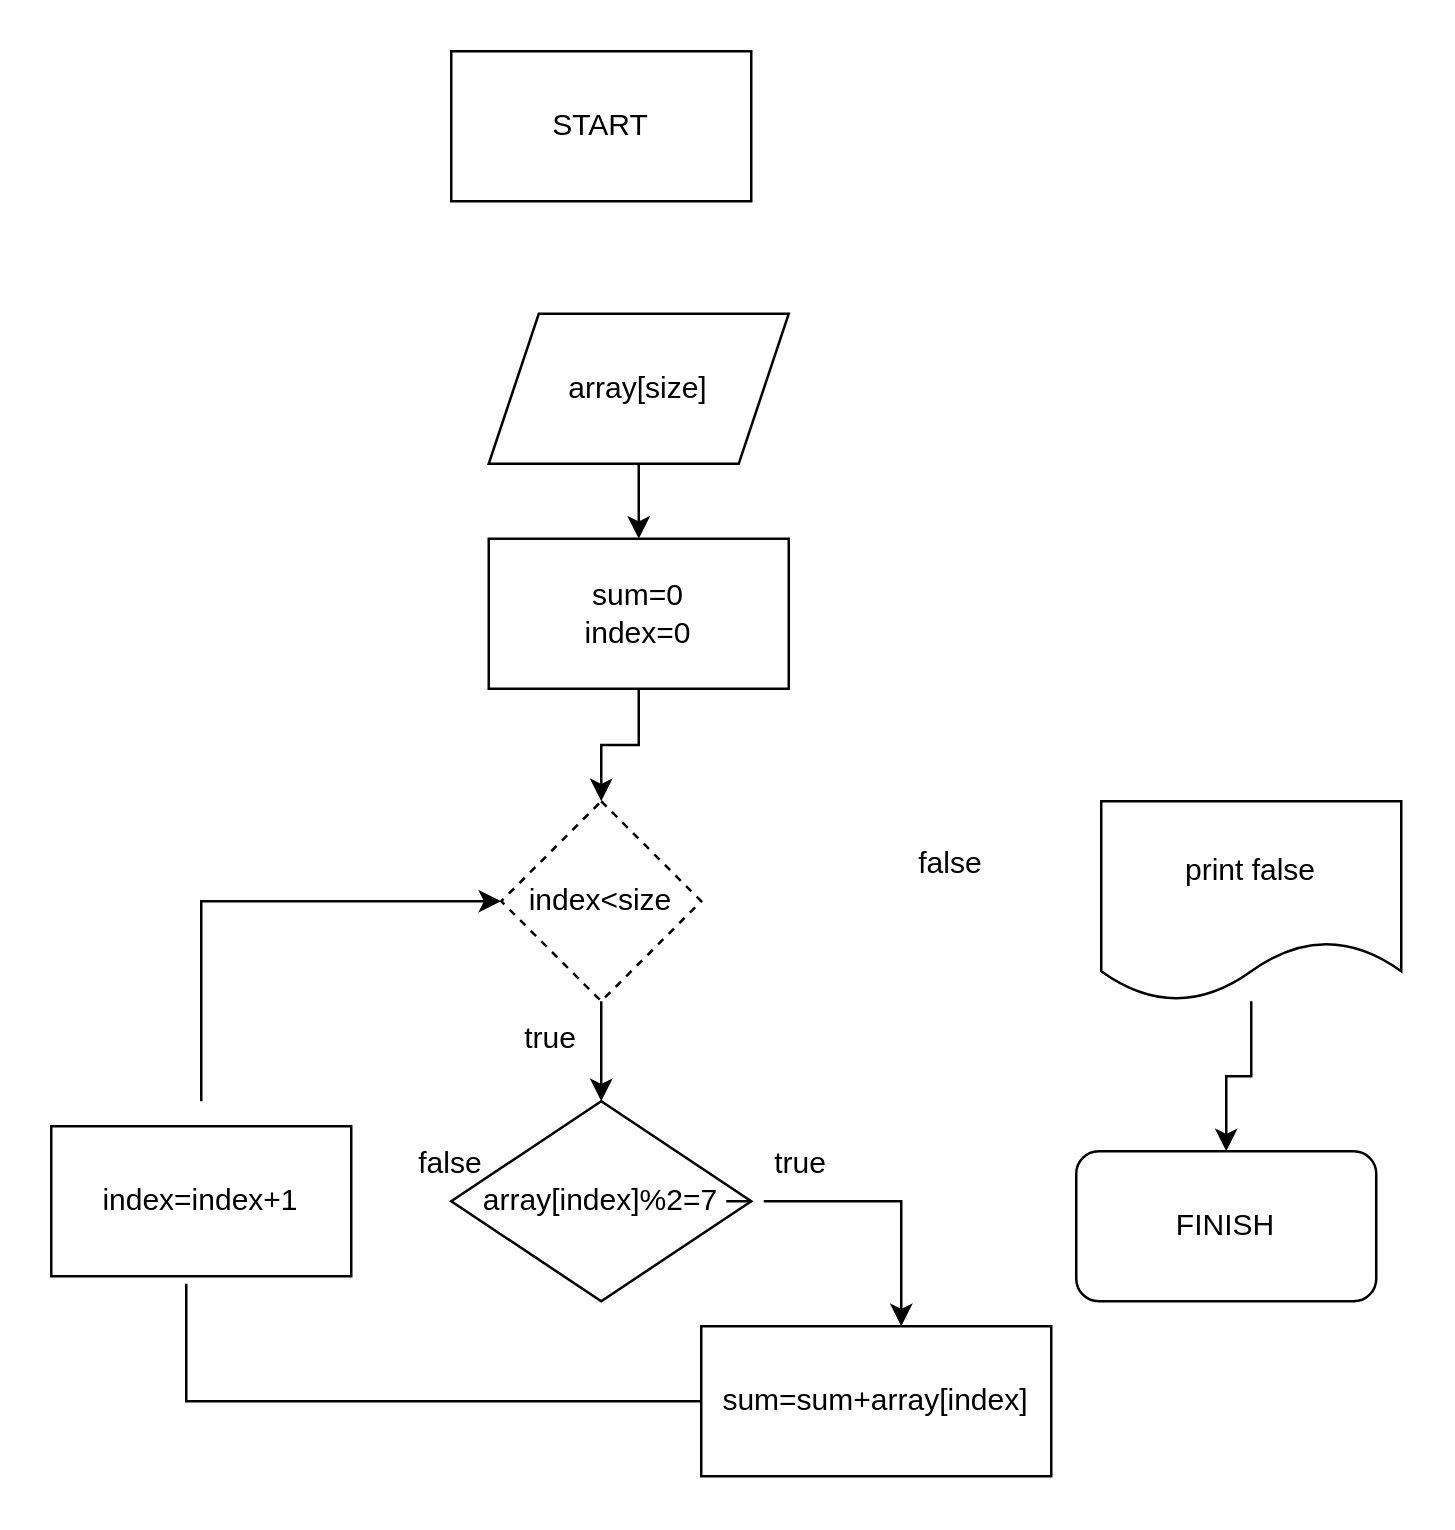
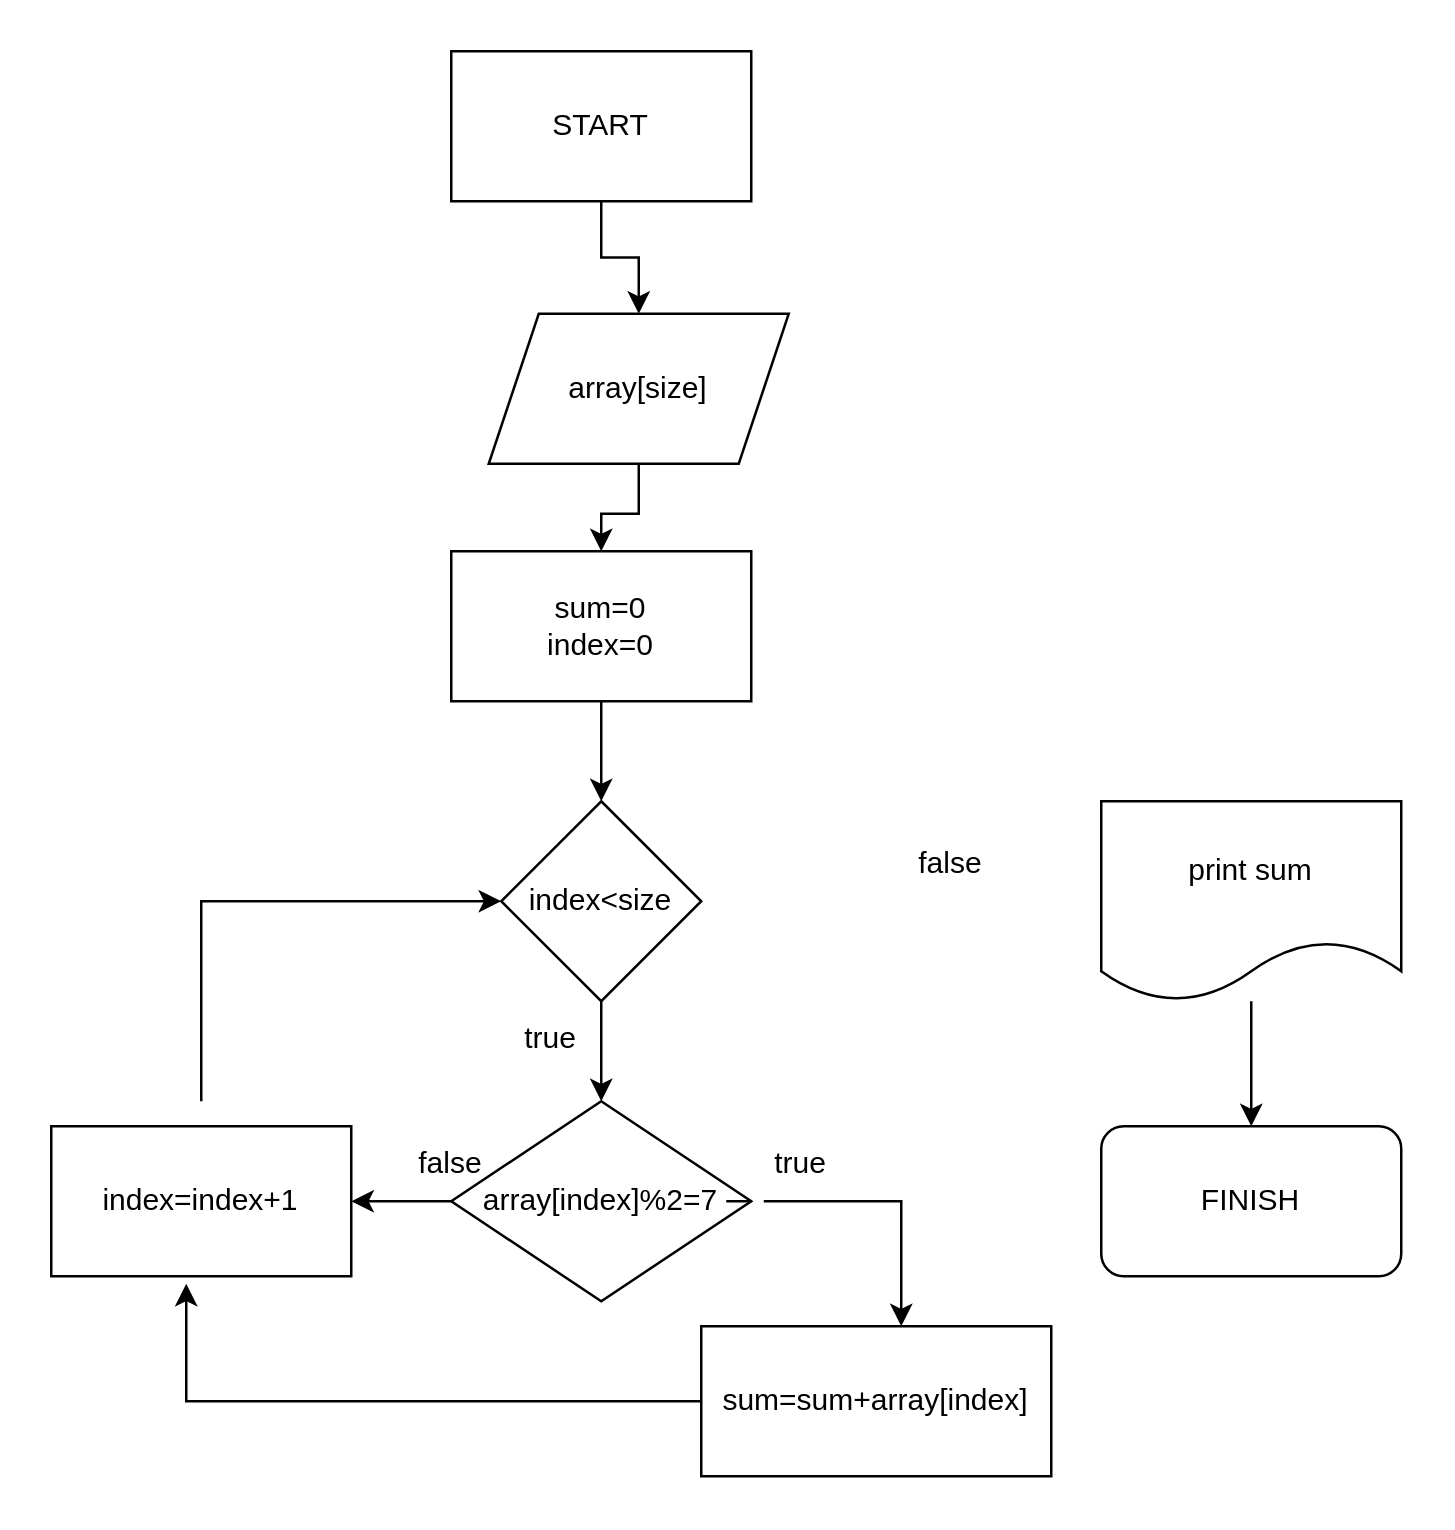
  <mxCell id="0" />
  <mxCell id="1" parent="0" />
+ <mxCell id="2" value="" style="edgeStyle=orthogonalEdgeStyle;rounded=0;orthogonalLoop=1;jettySize=auto;html=1;" edge="1" parent="1" source="3" target="5"><mxGeometry relative="1" as="geometry" /></mxCell>
  <mxCell id="3" value="START" style="whiteSpace=wrap;html=1;rounded=0;" vertex="1" parent="1"><mxGeometry x="180" y="20" width="120" height="60" as="geometry" /></mxCell>
  <mxCell id="4" value="" style="edgeStyle=orthogonalEdgeStyle;rounded=0;orthogonalLoop=1;jettySize=auto;html=1;" edge="1" parent="1" source="5" target="7"><mxGeometry relative="1" as="geometry" /></mxCell>
  <mxCell id="5" value="array[size]" style="shape=parallelogram;perimeter=parallelogramPerimeter;whiteSpace=wrap;html=1;fixedSize=1;" vertex="1" parent="1"><mxGeometry x="195" y="125" width="120" height="60" as="geometry" /></mxCell>
  <mxCell id="6" value="" style="edgeStyle=orthogonalEdgeStyle;rounded=0;orthogonalLoop=1;jettySize=auto;html=1;" edge="1" parent="1" source="7" target="9"><mxGeometry relative="1" as="geometry" /></mxCell>
- <mxCell id="7" value="sum=0&lt;br&gt;index=0" style="rounded=0;whiteSpace=wrap;html=1;" vertex="1" parent="1"><mxGeometry x="195" y="215" width="120" height="60" as="geometry" /></mxCell>
+ <mxCell id="7" value="sum=0&lt;br&gt;index=0" style="rounded=0;whiteSpace=wrap;html=1;" vertex="1" parent="1"><mxGeometry x="180" y="220" width="120" height="60" as="geometry" /></mxCell>
  <mxCell id="8" value="" style="edgeStyle=orthogonalEdgeStyle;rounded=0;orthogonalLoop=1;jettySize=auto;html=1;" edge="1" parent="1" source="9" target="12"><mxGeometry relative="1" as="geometry" /></mxCell>
- <mxCell id="9" value="index&amp;lt;size" style="rhombus;whiteSpace=wrap;html=1;dashed=1;" vertex="1" parent="1"><mxGeometry x="200" y="320" width="80" height="80" as="geometry" /></mxCell>
+ <mxCell id="9" value="index&amp;lt;size" style="rhombus;whiteSpace=wrap;html=1;" vertex="1" parent="1"><mxGeometry x="200" y="320" width="80" height="80" as="geometry" /></mxCell>
  <mxCell id="10" value="" style="edgeStyle=orthogonalEdgeStyle;rounded=0;orthogonalLoop=1;jettySize=auto;html=1;startArrow=none;exitX=0.25;exitY=1;exitDx=0;exitDy=0;" edge="1" parent="1" source="24" target="14"><mxGeometry relative="1" as="geometry"><Array as="points"><mxPoint x="360" y="480" /></Array></mxGeometry></mxCell>
+ <mxCell id="11" value="" style="edgeStyle=orthogonalEdgeStyle;rounded=0;orthogonalLoop=1;jettySize=auto;html=1;" edge="1" parent="1" source="12" target="15"><mxGeometry relative="1" as="geometry" /></mxCell>
  <mxCell id="12" value="array[index]%2=7" style="rhombus;whiteSpace=wrap;html=1;" vertex="1" parent="1"><mxGeometry x="180" y="440" width="120" height="80" as="geometry" /></mxCell>
- <mxCell id="13" value="" style="edgeStyle=orthogonalEdgeStyle;rounded=0;orthogonalLoop=1;jettySize=auto;html=1;entryX=0.45;entryY=1.05;entryDx=0;entryDy=0;entryPerimeter=0;endArrow=none;" edge="1" parent="1" source="14" target="15"><mxGeometry relative="1" as="geometry"><mxPoint x="410" y="590" as="targetPoint" /><Array as="points"><mxPoint x="410" y="560" /><mxPoint x="74" y="560" /></Array></mxGeometry></mxCell>
+ <mxCell id="13" value="" style="edgeStyle=orthogonalEdgeStyle;rounded=0;orthogonalLoop=1;jettySize=auto;html=1;entryX=0.45;entryY=1.05;entryDx=0;entryDy=0;entryPerimeter=0;" edge="1" parent="1" source="14" target="15"><mxGeometry relative="1" as="geometry"><mxPoint x="410" y="590" as="targetPoint" /><Array as="points"><mxPoint x="410" y="560" /><mxPoint x="74" y="560" /></Array></mxGeometry></mxCell>
  <mxCell id="14" value="sum=sum+array[index]" style="rounded=0;whiteSpace=wrap;html=1;" vertex="1" parent="1"><mxGeometry x="280" y="530" width="140" height="60" as="geometry" /></mxCell>
  <mxCell id="15" value="index=index+1" style="whiteSpace=wrap;html=1;" vertex="1" parent="1"><mxGeometry x="20" y="450" width="120" height="60" as="geometry" /></mxCell>
  <mxCell id="16" value="false" style="text;html=1;strokeColor=none;fillColor=none;align=center;verticalAlign=middle;whiteSpace=wrap;rounded=0;" vertex="1" parent="1"><mxGeometry x="150" y="450" width="60" height="30" as="geometry" /></mxCell>
  <mxCell id="17" value="" style="endArrow=classic;html=1;rounded=0;entryX=0;entryY=0.5;entryDx=0;entryDy=0;" edge="1" parent="1" target="9"><mxGeometry width="50" height="50" relative="1" as="geometry"><mxPoint x="80" y="440" as="sourcePoint" /><mxPoint x="270" y="520" as="targetPoint" /><Array as="points"><mxPoint x="80" y="360" /></Array></mxGeometry></mxCell>
  <mxCell id="18" value="true" style="text;html=1;strokeColor=none;fillColor=none;align=center;verticalAlign=middle;whiteSpace=wrap;rounded=0;" vertex="1" parent="1"><mxGeometry x="190" y="400" width="60" height="30" as="geometry" /></mxCell>
  <mxCell id="19" value="false" style="text;html=1;strokeColor=none;fillColor=none;align=center;verticalAlign=middle;whiteSpace=wrap;rounded=0;" vertex="1" parent="1"><mxGeometry x="360" y="330" width="40" height="30" as="geometry" /></mxCell>
  <mxCell id="20" value="" style="edgeStyle=orthogonalEdgeStyle;rounded=0;orthogonalLoop=1;jettySize=auto;html=1;" edge="1" parent="1" source="21" target="22"><mxGeometry relative="1" as="geometry" /></mxCell>
- <mxCell id="21" value="print false" style="shape=document;whiteSpace=wrap;html=1;boundedLbl=1;" vertex="1" parent="1"><mxGeometry x="440" y="320" width="120" height="80" as="geometry" /></mxCell>
- <mxCell id="22" value="FINISH" style="rounded=1;whiteSpace=wrap;html=1;" vertex="1" parent="1"><mxGeometry x="430" y="460" width="120" height="60" as="geometry" /></mxCell>
+ <mxCell id="21" value="print sum" style="shape=document;whiteSpace=wrap;html=1;boundedLbl=1;" vertex="1" parent="1"><mxGeometry x="440" y="320" width="120" height="80" as="geometry" /></mxCell>
+ <mxCell id="22" value="FINISH" style="rounded=1;whiteSpace=wrap;html=1;" vertex="1" parent="1"><mxGeometry x="440" y="450" width="120" height="60" as="geometry" /></mxCell>
  <mxCell id="23" value="" style="edgeStyle=orthogonalEdgeStyle;rounded=0;orthogonalLoop=1;jettySize=auto;html=1;endArrow=none;" edge="1" parent="1" source="12" target="24"><mxGeometry relative="1" as="geometry"><mxPoint x="280" y="480" as="sourcePoint" /><mxPoint x="340" y="480" as="targetPoint" /><Array as="points"><mxPoint x="310" y="480" /><mxPoint x="310" y="480" /></Array></mxGeometry></mxCell>
  <mxCell id="24" value="true" style="text;html=1;strokeColor=none;fillColor=none;align=center;verticalAlign=middle;whiteSpace=wrap;rounded=0;" vertex="1" parent="1"><mxGeometry x="290" y="450" width="60" height="30" as="geometry" /></mxCell>
